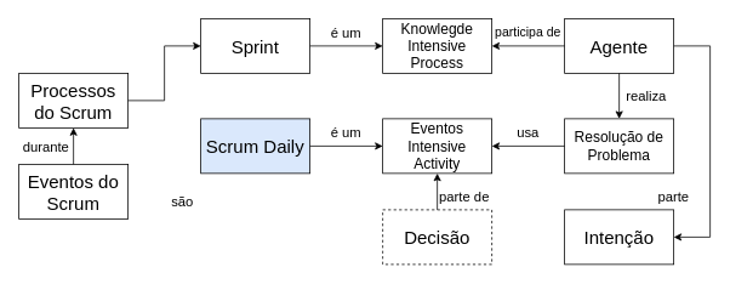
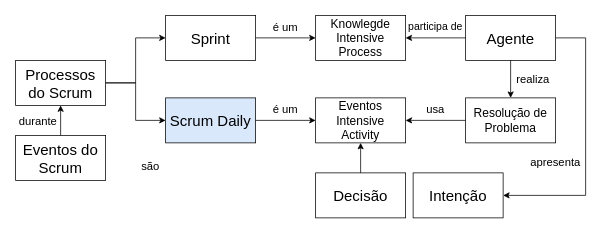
  <mxCell id="0" />
  <mxCell id="1" parent="0" />
  <mxCell id="2" value="&lt;font style=&quot;font-size: 16px;&quot;&gt;Knowlegde Intensive Process&lt;/font&gt;" style="rounded=0;whiteSpace=wrap;html=1;" parent="1" vertex="1"><mxGeometry x="420" y="20" width="120" height="60" as="geometry" /></mxCell>
  <mxCell id="3" value="&lt;font style=&quot;font-size: 16px;&quot;&gt;Eventos Intensive Activity&lt;/font&gt;" style="rounded=0;whiteSpace=wrap;html=1;" parent="1" vertex="1"><mxGeometry x="420" y="130" width="120" height="60" as="geometry" /></mxCell>
  <mxCell id="4" value="&lt;font style=&quot;font-size: 20px;&quot;&gt;Scrum Daily&lt;/font&gt;" style="rounded=0;whiteSpace=wrap;html=1;fillColor=#dae8fc;" parent="1" vertex="1"><mxGeometry x="220" y="130" width="120" height="60" as="geometry" /></mxCell>
  <mxCell id="5" value="" style="endArrow=classic;html=1;rounded=0;exitX=1;exitY=0.5;exitDx=0;exitDy=0;entryX=0;entryY=0.5;entryDx=0;entryDy=0;" parent="1" source="4" target="3" edge="1"><mxGeometry width="50" height="50" relative="1" as="geometry"><mxPoint x="240" y="110" as="sourcePoint" /><mxPoint x="290" y="60" as="targetPoint" /></mxGeometry></mxCell>
  <mxCell id="6" value="&lt;font style=&quot;font-size: 20px;&quot;&gt;Sprint&lt;/font&gt;" style="rounded=0;whiteSpace=wrap;html=1;" parent="1" vertex="1"><mxGeometry x="220" y="20" width="120" height="60" as="geometry" /></mxCell>
  <mxCell id="7" value="" style="endArrow=classic;html=1;rounded=0;entryX=0;entryY=0.5;entryDx=0;entryDy=0;exitX=1;exitY=0.5;exitDx=0;exitDy=0;" parent="1" source="6" target="2" edge="1"><mxGeometry width="50" height="50" relative="1" as="geometry"><mxPoint x="240" y="110" as="sourcePoint" /><mxPoint x="290" y="60" as="targetPoint" /></mxGeometry></mxCell>
  <mxCell id="8" value="&lt;font style=&quot;font-size: 20px;&quot;&gt;Agente&lt;/font&gt;" style="rounded=0;whiteSpace=wrap;html=1;" parent="1" vertex="1"><mxGeometry x="620" y="20" width="120" height="60" as="geometry" /></mxCell>
  <mxCell id="9" value="&lt;font style=&quot;font-size: 16px;&quot;&gt;Resolução de Problema&lt;/font&gt;" style="rounded=0;whiteSpace=wrap;html=1;" parent="1" vertex="1"><mxGeometry x="620" y="130" width="120" height="60" as="geometry" /></mxCell>
- <mxCell id="10" value="&lt;font style=&quot;font-size: 20px;&quot;&gt;Intenção&lt;/font&gt;" style="rounded=0;whiteSpace=wrap;html=1;" parent="1" vertex="1"><mxGeometry x="620" y="230" width="120" height="60" as="geometry" /></mxCell>
+ <mxCell id="10" value="&lt;font style=&quot;font-size: 20px;&quot;&gt;Intenção&lt;/font&gt;" style="rounded=0;whiteSpace=wrap;html=1;" parent="1" vertex="1"><mxGeometry x="550" y="230" width="120" height="60" as="geometry" /></mxCell>
  <mxCell id="11" value="&lt;font style=&quot;font-size: 14px;&quot;&gt;participa de&lt;/font&gt;" style="text;html=1;strokeColor=none;fillColor=none;align=center;verticalAlign=middle;whiteSpace=wrap;rounded=0;" parent="1" vertex="1"><mxGeometry x="540" y="20" width="80" height="30" as="geometry" /></mxCell>
  <mxCell id="12" value="&lt;font style=&quot;font-size: 15px;&quot;&gt;realiza&lt;/font&gt;" style="text;html=1;strokeColor=none;fillColor=none;align=center;verticalAlign=middle;whiteSpace=wrap;rounded=0;" parent="1" vertex="1"><mxGeometry x="680" y="90" width="60" height="30" as="geometry" /></mxCell>
  <mxCell id="13" value="" style="endArrow=classic;html=1;rounded=0;exitX=0;exitY=0.5;exitDx=0;exitDy=0;entryX=1;entryY=0.5;entryDx=0;entryDy=0;" parent="1" source="9" target="3" edge="1"><mxGeometry width="50" height="50" relative="1" as="geometry"><mxPoint x="410" y="100" as="sourcePoint" /><mxPoint x="460" y="50" as="targetPoint" /></mxGeometry></mxCell>
  <mxCell id="14" value="&lt;font style=&quot;font-size: 15px;&quot;&gt;usa&lt;/font&gt;" style="text;html=1;strokeColor=none;fillColor=none;align=center;verticalAlign=middle;whiteSpace=wrap;rounded=0;" parent="1" vertex="1"><mxGeometry x="550" y="130" width="60" height="30" as="geometry" /></mxCell>
  <mxCell id="15" value="" style="endArrow=classic;html=1;rounded=0;entryX=1;entryY=0.5;entryDx=0;entryDy=0;exitX=1;exitY=0.5;exitDx=0;exitDy=0;" parent="1" source="8" target="10" edge="1"><mxGeometry width="50" height="50" relative="1" as="geometry"><mxPoint x="410" y="100" as="sourcePoint" /><mxPoint x="460" y="50" as="targetPoint" /><Array as="points"><mxPoint x="780" y="50" /><mxPoint x="780" y="260" /></Array></mxGeometry></mxCell>
- <mxCell id="16" value="&lt;font style=&quot;font-size: 15px;&quot;&gt;parte&lt;/font&gt;" style="text;html=1;strokeColor=none;fillColor=none;align=center;verticalAlign=middle;whiteSpace=wrap;rounded=0;" parent="1" vertex="1"><mxGeometry x="710" y="200" width="60" height="30" as="geometry" /></mxCell>
- <mxCell id="17" value="&lt;font style=&quot;font-size: 20px;&quot;&gt;Decisão&lt;/font&gt;" style="rounded=0;whiteSpace=wrap;html=1;dashed=1;" parent="1" vertex="1"><mxGeometry x="420" y="230" width="120" height="60" as="geometry" /></mxCell>
+ <mxCell id="16" value="&lt;font style=&quot;font-size: 15px;&quot;&gt;apresenta&lt;/font&gt;" style="text;html=1;strokeColor=none;fillColor=none;align=center;verticalAlign=middle;whiteSpace=wrap;rounded=0;" parent="1" vertex="1"><mxGeometry x="710" y="200" width="60" height="30" as="geometry" /></mxCell>
+ <mxCell id="17" value="&lt;font style=&quot;font-size: 20px;&quot;&gt;Decisão&lt;/font&gt;" style="rounded=0;whiteSpace=wrap;html=1;" parent="1" vertex="1"><mxGeometry x="420" y="230" width="120" height="60" as="geometry" /></mxCell>
  <mxCell id="18" value="" style="endArrow=classic;html=1;rounded=0;exitX=0.5;exitY=0;exitDx=0;exitDy=0;entryX=0.5;entryY=1;entryDx=0;entryDy=0;" parent="1" source="17" target="3" edge="1"><mxGeometry width="50" height="50" relative="1" as="geometry"><mxPoint x="410" y="100" as="sourcePoint" /><mxPoint x="460" y="50" as="targetPoint" /></mxGeometry></mxCell>
- <mxCell id="19" value="&lt;font style=&quot;font-size: 15px;&quot;&gt;parte de&lt;/font&gt;" style="text;html=1;strokeColor=none;fillColor=none;align=center;verticalAlign=middle;whiteSpace=wrap;rounded=0;" parent="1" vertex="1"><mxGeometry x="480" y="200" width="60" height="30" as="geometry" /></mxCell>
  <mxCell id="20" value="&lt;font style=&quot;font-size: 15px;&quot;&gt;é um&lt;/font&gt;" style="text;html=1;strokeColor=none;fillColor=none;align=center;verticalAlign=middle;whiteSpace=wrap;rounded=0;" parent="1" vertex="1"><mxGeometry x="350" y="130" width="60" height="30" as="geometry" /></mxCell>
  <mxCell id="21" value="&lt;font style=&quot;font-size: 15px;&quot;&gt;é um&lt;/font&gt;" style="text;html=1;strokeColor=none;fillColor=none;align=center;verticalAlign=middle;whiteSpace=wrap;rounded=0;" parent="1" vertex="1"><mxGeometry x="350" y="20" width="60" height="30" as="geometry" /></mxCell>
  <mxCell id="22" value="&lt;font style=&quot;font-size: 20px;&quot;&gt;Processos do Scrum&lt;/font&gt;" style="rounded=0;whiteSpace=wrap;html=1;" parent="1" vertex="1"><mxGeometry x="20" y="80" width="120" height="60" as="geometry" /></mxCell>
  <mxCell id="23" value="&lt;font style=&quot;font-size: 20px;&quot;&gt;Eventos do Scrum&lt;/font&gt;" style="rounded=0;whiteSpace=wrap;html=1;" parent="1" vertex="1"><mxGeometry x="20" y="180" width="120" height="60" as="geometry" /></mxCell>
  <mxCell id="24" value="" style="endArrow=classic;html=1;rounded=0;exitX=0.5;exitY=0;exitDx=0;exitDy=0;" parent="1" source="23" edge="1"><mxGeometry width="50" height="50" relative="1" as="geometry"><mxPoint x="80" y="180" as="sourcePoint" /><mxPoint x="80" y="140" as="targetPoint" /></mxGeometry></mxCell>
  <mxCell id="25" value="&lt;font style=&quot;font-size: 15px;&quot;&gt;durante&lt;/font&gt;" style="text;html=1;strokeColor=none;fillColor=none;align=center;verticalAlign=middle;whiteSpace=wrap;rounded=0;" parent="1" vertex="1"><mxGeometry x="20" y="145" width="60" height="30" as="geometry" /></mxCell>
  <mxCell id="26" value="" style="endArrow=classic;html=1;rounded=0;exitX=1;exitY=0.5;exitDx=0;exitDy=0;entryX=0;entryY=0.5;entryDx=0;entryDy=0;" parent="1" source="22" target="6" edge="1"><mxGeometry width="50" height="50" relative="1" as="geometry"><mxPoint x="280" y="100" as="sourcePoint" /><mxPoint x="330" y="50" as="targetPoint" /><Array as="points"><mxPoint x="180" y="110" /><mxPoint x="180" y="50" /></Array></mxGeometry></mxCell>
+ <mxCell id="27" value="" style="endArrow=classic;html=1;rounded=0;exitX=1;exitY=0.5;exitDx=0;exitDy=0;entryX=0;entryY=0.5;entryDx=0;entryDy=0;" parent="1" source="22" target="4" edge="1"><mxGeometry width="50" height="50" relative="1" as="geometry"><mxPoint x="280" y="100" as="sourcePoint" /><mxPoint x="330" y="50" as="targetPoint" /><Array as="points"><mxPoint x="180" y="110" /><mxPoint x="180" y="160" /></Array></mxGeometry></mxCell>
  <mxCell id="28" value="&lt;font style=&quot;font-size: 15px;&quot;&gt;são&lt;/font&gt;" style="text;html=1;strokeColor=none;fillColor=none;align=center;verticalAlign=middle;whiteSpace=wrap;rounded=0;" parent="1" vertex="1"><mxGeometry x="170" y="205" width="60" height="30" as="geometry" /></mxCell>
  <mxCell id="29" value="" style="endArrow=classic;html=1;rounded=0;exitX=0;exitY=0.5;exitDx=0;exitDy=0;entryX=1;entryY=0.5;entryDx=0;entryDy=0;" parent="1" source="8" target="2" edge="1"><mxGeometry width="50" height="50" relative="1" as="geometry"><mxPoint x="290" y="110" as="sourcePoint" /><mxPoint x="340" y="60" as="targetPoint" /></mxGeometry></mxCell>
  <mxCell id="30" value="" style="endArrow=classic;html=1;rounded=0;entryX=0.5;entryY=0;entryDx=0;entryDy=0;exitX=0.5;exitY=1;exitDx=0;exitDy=0;" parent="1" source="8" target="9" edge="1"><mxGeometry width="50" height="50" relative="1" as="geometry"><mxPoint x="290" y="110" as="sourcePoint" /><mxPoint x="340" y="60" as="targetPoint" /></mxGeometry></mxCell>
